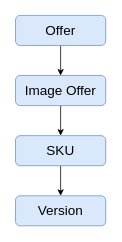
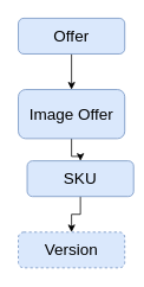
  <mxCell id="0" />
  <mxCell id="1" parent="0" />
  <mxCell id="2" value="" style="edgeStyle=orthogonalEdgeStyle;rounded=0;orthogonalLoop=1;jettySize=auto;html=1;" edge="1" parent="1" source="3" target="5"><mxGeometry relative="1" as="geometry" /></mxCell>
  <mxCell id="3" value="&lt;font style=&quot;font-size: 18px;&quot;&gt;Offer&lt;/font&gt;" style="rounded=1;whiteSpace=wrap;html=1;fillColor=#dae8fc;strokeColor=#6c8ebf;" vertex="1" parent="1"><mxGeometry x="20" y="20" width="120" height="40" as="geometry" /></mxCell>
  <mxCell id="4" value="" style="edgeStyle=orthogonalEdgeStyle;rounded=0;orthogonalLoop=1;jettySize=auto;html=1;" edge="1" parent="1" source="5" target="7"><mxGeometry relative="1" as="geometry" /></mxCell>
- <mxCell id="5" value="&lt;font style=&quot;font-size: 18px;&quot;&gt;Image Offer&lt;/font&gt;" style="rounded=1;whiteSpace=wrap;html=1;fillColor=#dae8fc;strokeColor=#6c8ebf;" vertex="1" parent="1"><mxGeometry x="20" y="100" width="120" height="40" as="geometry" /></mxCell>
+ <mxCell id="5" value="&lt;font style=&quot;font-size: 18px;&quot;&gt;Image Offer&lt;/font&gt;" style="rounded=1;whiteSpace=wrap;html=1;fillColor=#dae8fc;strokeColor=#6c8ebf;" vertex="1" parent="1"><mxGeometry x="20" y="100" width="120" height="55" as="geometry" /></mxCell>
  <mxCell id="6" value="" style="edgeStyle=orthogonalEdgeStyle;rounded=0;orthogonalLoop=1;jettySize=auto;html=1;" edge="1" parent="1" source="7" target="8"><mxGeometry relative="1" as="geometry" /></mxCell>
- <mxCell id="7" value="&lt;font style=&quot;font-size: 18px;&quot;&gt;SKU&lt;/font&gt;" style="rounded=1;whiteSpace=wrap;html=1;fillColor=#dae8fc;strokeColor=#6c8ebf;" vertex="1" parent="1"><mxGeometry x="20" y="180" width="120" height="40" as="geometry" /></mxCell>
- <mxCell id="8" value="&lt;font style=&quot;font-size: 18px;&quot;&gt;Version&lt;/font&gt;" style="rounded=1;whiteSpace=wrap;html=1;fillColor=#dae8fc;strokeColor=#6c8ebf;" vertex="1" parent="1"><mxGeometry x="20" y="260" width="120" height="40" as="geometry" /></mxCell>
+ <mxCell id="7" value="&lt;font style=&quot;font-size: 18px;&quot;&gt;SKU&lt;/font&gt;" style="rounded=1;whiteSpace=wrap;html=1;fillColor=#dae8fc;strokeColor=#6c8ebf;" vertex="1" parent="1"><mxGeometry x="30" y="180" width="120" height="40" as="geometry" /></mxCell>
+ <mxCell id="8" value="&lt;font style=&quot;font-size: 18px;&quot;&gt;Version&lt;/font&gt;" style="rounded=1;whiteSpace=wrap;html=1;fillColor=#dae8fc;strokeColor=#6c8ebf;dashed=1;" vertex="1" parent="1"><mxGeometry x="20" y="260" width="120" height="40" as="geometry" /></mxCell>
